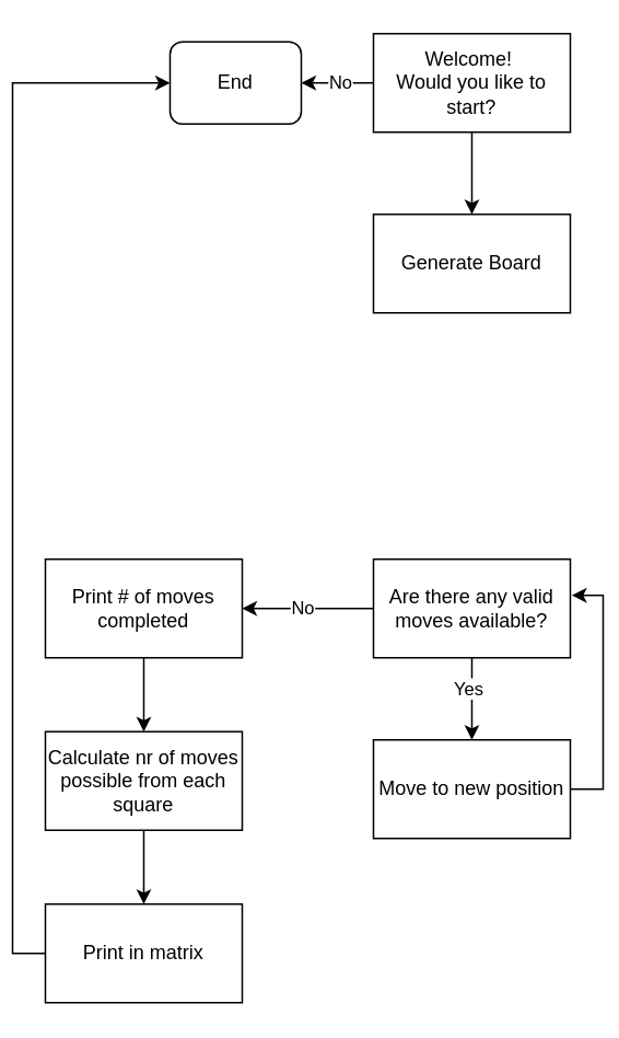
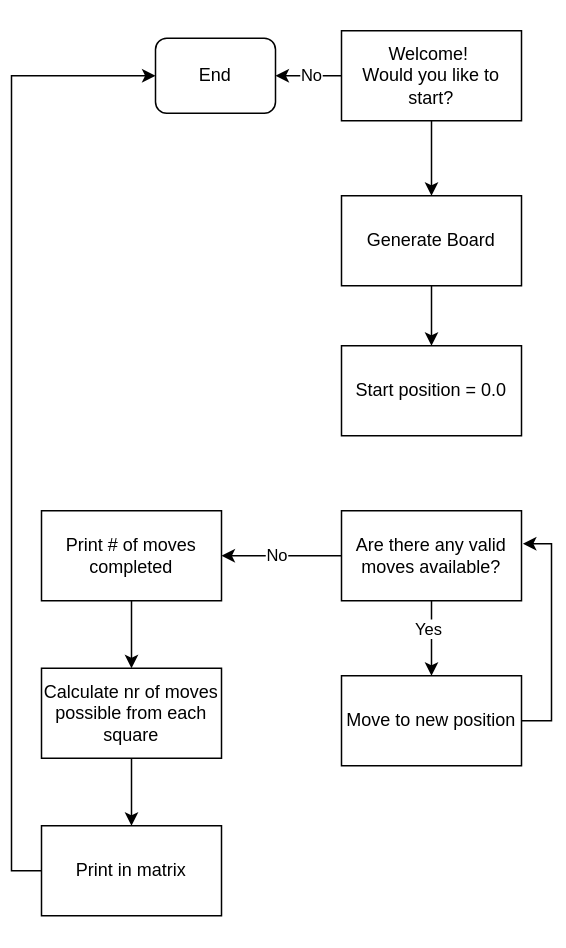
  <mxCell id="0" />
  <mxCell id="1" parent="0" />
  <mxCell id="2" value="" style="edgeStyle=orthogonalEdgeStyle;rounded=0;orthogonalLoop=1;jettySize=auto;html=1;" edge="1" parent="1" source="5" target="6"><mxGeometry relative="1" as="geometry" /></mxCell>
  <mxCell id="3" value="No" style="edgeLabel;html=1;align=center;verticalAlign=middle;resizable=0;points=[];" vertex="1" connectable="0" parent="2"><mxGeometry x="-0.045" y="-1" relative="1" as="geometry"><mxPoint as="offset" /></mxGeometry></mxCell>
  <mxCell id="4" value="" style="edgeStyle=orthogonalEdgeStyle;rounded=0;orthogonalLoop=1;jettySize=auto;html=1;" edge="1" parent="1" source="5" target="8"><mxGeometry relative="1" as="geometry" /></mxCell>
  <mxCell id="5" value="Welcome!&amp;nbsp;&lt;br&gt;Would you like to start?" style="rounded=0;whiteSpace=wrap;html=1;" vertex="1" parent="1"><mxGeometry x="220" y="20" width="120" height="60" as="geometry" /></mxCell>
  <mxCell id="6" value="End" style="rounded=1;whiteSpace=wrap;html=1;" vertex="1" parent="1"><mxGeometry x="96" y="25" width="80" height="50" as="geometry" /></mxCell>
+ <mxCell id="7" value="" style="edgeStyle=orthogonalEdgeStyle;rounded=0;orthogonalLoop=1;jettySize=auto;html=1;" edge="1" parent="1" source="8" target="9"><mxGeometry relative="1" as="geometry" /></mxCell>
  <mxCell id="8" value="Generate Board" style="rounded=0;whiteSpace=wrap;html=1;" vertex="1" parent="1"><mxGeometry x="220" y="130" width="120" height="60" as="geometry" /></mxCell>
+ <mxCell id="9" value="Start position = 0.0" style="rounded=0;whiteSpace=wrap;html=1;" vertex="1" parent="1"><mxGeometry x="220" y="230" width="120" height="60" as="geometry" /></mxCell>
  <mxCell id="10" value="" style="edgeStyle=orthogonalEdgeStyle;rounded=0;orthogonalLoop=1;jettySize=auto;html=1;" edge="1" parent="1" source="14" target="16"><mxGeometry relative="1" as="geometry" /></mxCell>
  <mxCell id="11" value="No" style="edgeLabel;html=1;align=center;verticalAlign=middle;resizable=0;points=[];" vertex="1" connectable="0" parent="10"><mxGeometry x="0.1" y="-1" relative="1" as="geometry"><mxPoint as="offset" /></mxGeometry></mxCell>
  <mxCell id="12" value="" style="edgeStyle=orthogonalEdgeStyle;rounded=0;orthogonalLoop=1;jettySize=auto;html=1;" edge="1" parent="1" source="14" target="21"><mxGeometry relative="1" as="geometry" /></mxCell>
  <mxCell id="13" value="Yes" style="edgeLabel;html=1;align=center;verticalAlign=middle;resizable=0;points=[];" vertex="1" connectable="0" parent="12"><mxGeometry x="-0.28" y="-3" relative="1" as="geometry"><mxPoint as="offset" /></mxGeometry></mxCell>
  <mxCell id="14" value="Are there any valid moves available?" style="rounded=0;whiteSpace=wrap;html=1;" vertex="1" parent="1"><mxGeometry x="220" y="340" width="120" height="60" as="geometry" /></mxCell>
  <mxCell id="15" value="" style="edgeStyle=orthogonalEdgeStyle;rounded=0;orthogonalLoop=1;jettySize=auto;html=1;" edge="1" parent="1" source="16" target="18"><mxGeometry relative="1" as="geometry" /></mxCell>
  <mxCell id="16" value="Print # of moves completed" style="rounded=0;whiteSpace=wrap;html=1;" vertex="1" parent="1"><mxGeometry x="20" y="340" width="120" height="60" as="geometry" /></mxCell>
  <mxCell id="17" value="" style="edgeStyle=orthogonalEdgeStyle;rounded=0;orthogonalLoop=1;jettySize=auto;html=1;" edge="1" parent="1" source="18" target="20"><mxGeometry relative="1" as="geometry" /></mxCell>
  <mxCell id="18" value="Calculate nr of moves possible from each square" style="whiteSpace=wrap;html=1;rounded=0;" vertex="1" parent="1"><mxGeometry x="20" y="445" width="120" height="60" as="geometry" /></mxCell>
  <mxCell id="19" style="edgeStyle=orthogonalEdgeStyle;rounded=0;orthogonalLoop=1;jettySize=auto;html=1;exitX=0;exitY=0.5;exitDx=0;exitDy=0;entryX=0;entryY=0.5;entryDx=0;entryDy=0;" edge="1" parent="1" source="20" target="6"><mxGeometry relative="1" as="geometry" /></mxCell>
  <mxCell id="20" value="Print in matrix" style="whiteSpace=wrap;html=1;rounded=0;" vertex="1" parent="1"><mxGeometry x="20" y="550" width="120" height="60" as="geometry" /></mxCell>
  <mxCell id="21" value="Move to new position" style="rounded=0;whiteSpace=wrap;html=1;" vertex="1" parent="1"><mxGeometry x="220" y="450" width="120" height="60" as="geometry" /></mxCell>
  <mxCell id="22" style="edgeStyle=orthogonalEdgeStyle;rounded=0;orthogonalLoop=1;jettySize=auto;html=1;exitX=1;exitY=0.5;exitDx=0;exitDy=0;entryX=1.008;entryY=0.367;entryDx=0;entryDy=0;entryPerimeter=0;" edge="1" parent="1" source="21" target="14"><mxGeometry relative="1" as="geometry" /></mxCell>
